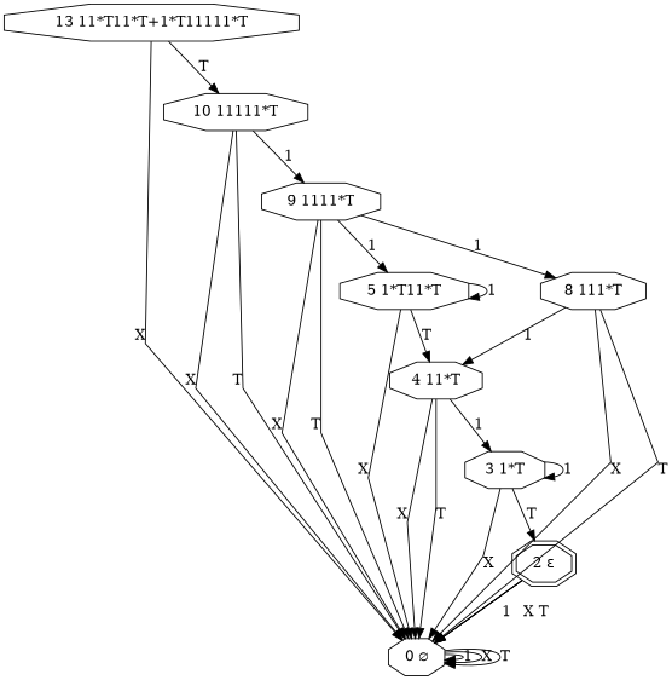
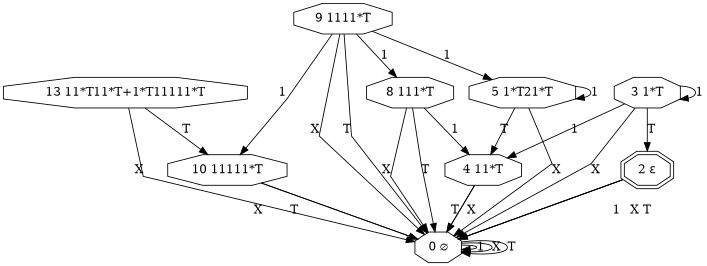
  digraph {
    splines=false
    node [shape=octagon]
    n1 [label="13 11*T11*T+1*T11111*T"]
    n2 [label="0 &#8709;"]
    n3 [label="10 11111*T"]
-   n4 [label="5 1*T11*T"]
+   n4 [label="5 1*T21*T"]
    n5 [label="4 11*T"]
    n6 [label="9 1111*T"]
    n7 [label="3 1*T"]
    n8 [label="8 111*T"]
    n9 [label="2 &#949;" shape=doubleoctagon]
    n1 -> n2 [label=X]
    n1 -> n3 [label=T]
    n2 -> n2 [label=1]
    n2 -> n2 [label=X]
    n2 -> n2 [label=T]
    n3 -> n2 [label=X]
    n3 -> n2 [label=T]
-   n3 -> n6 [label=1]
+   n6 -> n3 [label=1]
    n4 -> n2 [label=X]
    n4 -> n4 [label=1]
    n4 -> n5 [label=T]
    n5 -> n2 [label=X]
    n5 -> n2 [label=T]
-   n5 -> n7 [label=1]
+   n7 -> n5 [label=1]
    n6 -> n2 [label=X]
    n6 -> n2 [label=T]
    n6 -> n4 [label=1]
    n6 -> n8 [label=1]
    n7 -> n2 [label=X]
    n7 -> n7 [label=1]
    n7 -> n9 [label=T]
    n8 -> n2 [label=X]
    n8 -> n2 [label=T]
    n8 -> n5 [label=1]
    n9 -> n2 [label=1]
    n9 -> n2 [label=X]
    n9 -> n2 [label=T]
  }
